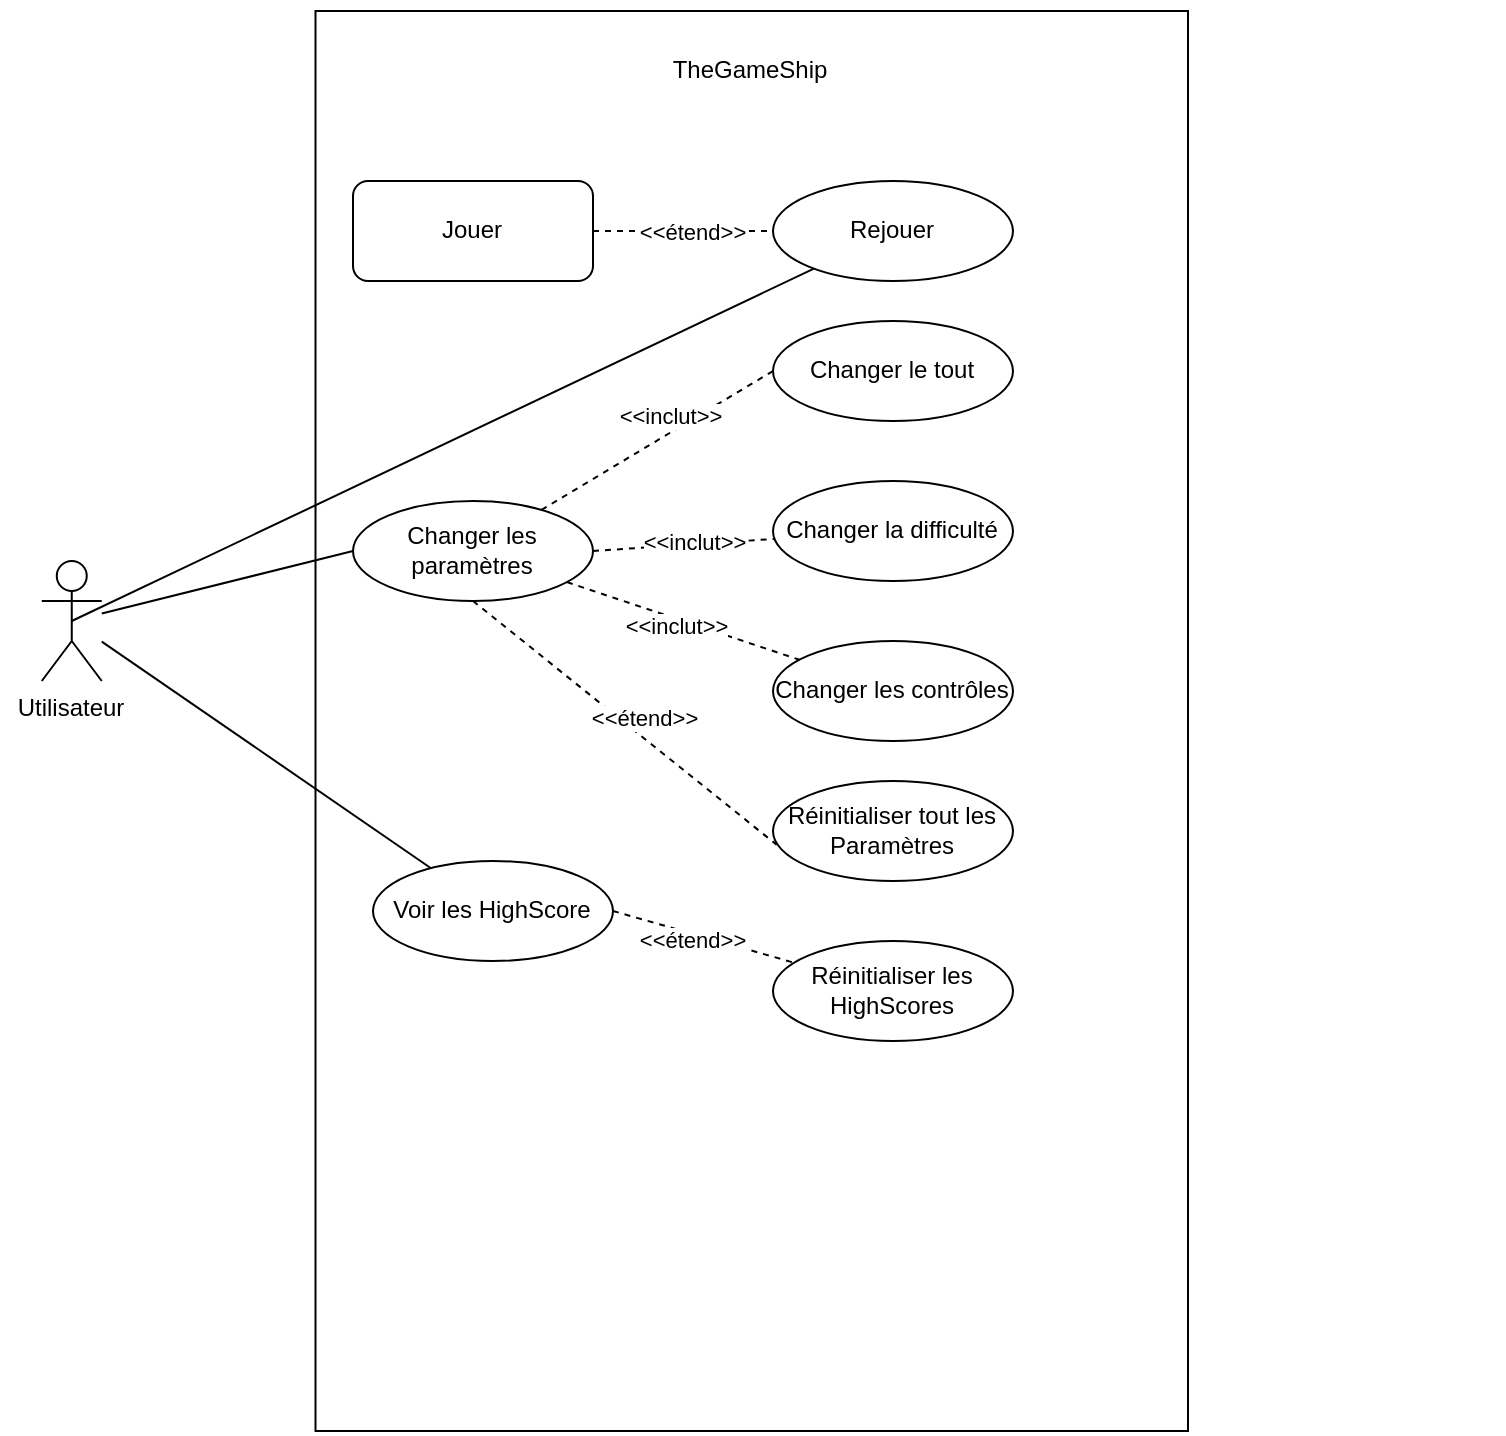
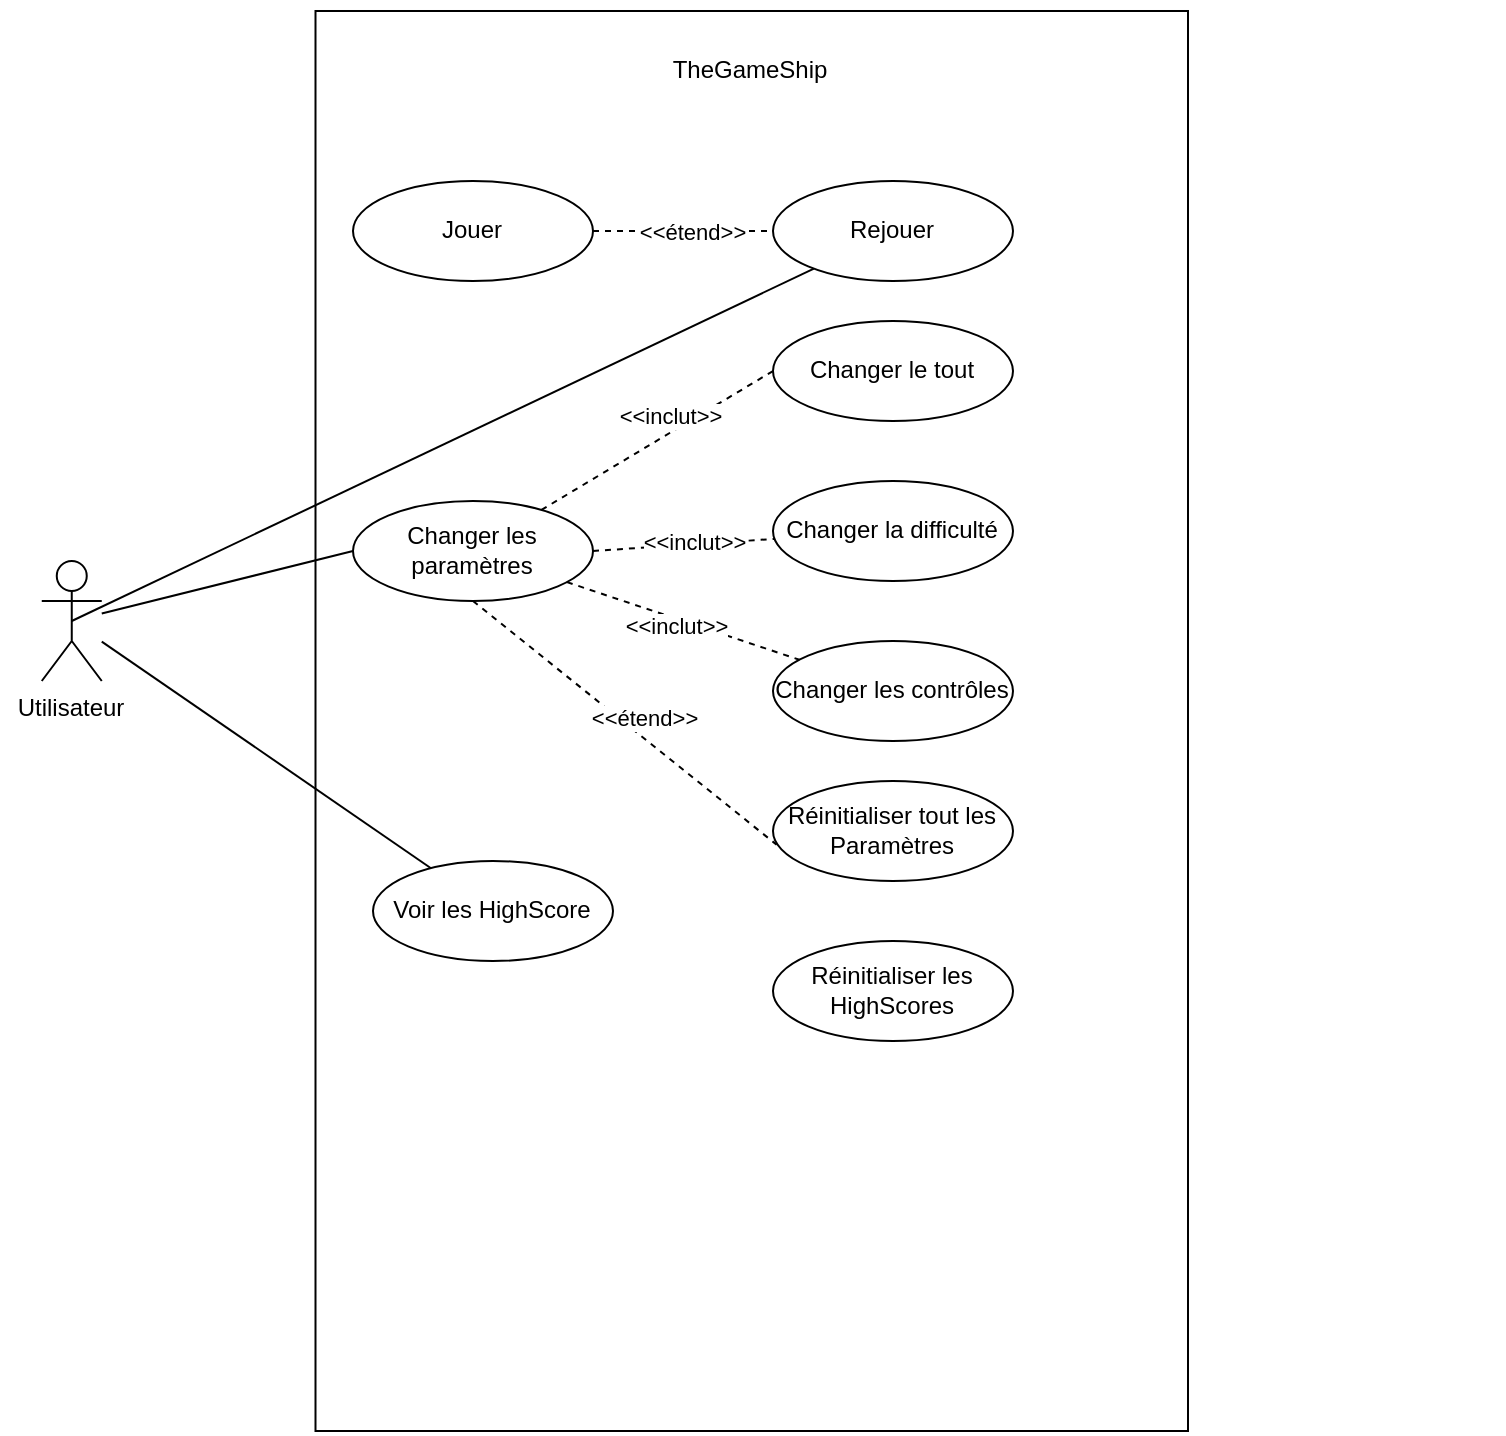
  <mxCell id="0" />
  <mxCell id="1" parent="0" />
  <mxCell id="2" value="" style="rounded=0;whiteSpace=wrap;html=1;rotation=90;" vertex="1" parent="1"><mxGeometry x="20.38" y="141.88" width="710" height="436.25" as="geometry" /></mxCell>
  <mxCell id="3" value="&lt;div&gt;Utilisateur&lt;/div&gt;" style="shape=umlActor;verticalLabelPosition=bottom;verticalAlign=top;html=1;outlineConnect=0;" vertex="1" parent="1"><mxGeometry x="20.38" y="280" width="30" height="60" as="geometry" /></mxCell>
  <mxCell id="4" value="TheGameShip" style="text;html=1;strokeColor=none;fillColor=none;align=center;verticalAlign=middle;whiteSpace=wrap;rounded=0;" vertex="1" parent="1"><mxGeometry x="345.38" y="20" width="60" height="30" as="geometry" /></mxCell>
- <mxCell id="5" value="Jouer" style="whiteSpace=wrap;html=1;rounded=1;" vertex="1" parent="1"><mxGeometry x="176" y="90" width="120" height="50" as="geometry" /></mxCell>
+ <mxCell id="5" value="Jouer" style="ellipse;whiteSpace=wrap;html=1;" vertex="1" parent="1"><mxGeometry x="176" y="90" width="120" height="50" as="geometry" /></mxCell>
  <mxCell id="6" value="Changer les paramètres" style="ellipse;whiteSpace=wrap;html=1;" vertex="1" parent="1"><mxGeometry x="176" y="250" width="120" height="50" as="geometry" /></mxCell>
  <mxCell id="7" value="Voir les HighScore" style="ellipse;whiteSpace=wrap;html=1;" vertex="1" parent="1"><mxGeometry x="186" y="430" width="120" height="50" as="geometry" /></mxCell>
  <mxCell id="8" value="Changer le tout" style="ellipse;whiteSpace=wrap;html=1;" vertex="1" parent="1"><mxGeometry x="386" y="160" width="120" height="50" as="geometry" /></mxCell>
  <mxCell id="9" value="Changer la difficulté" style="ellipse;whiteSpace=wrap;html=1;" vertex="1" parent="1"><mxGeometry x="386" y="240" width="120" height="50" as="geometry" /></mxCell>
  <mxCell id="10" value="Changer les contrôles" style="ellipse;whiteSpace=wrap;html=1;" vertex="1" parent="1"><mxGeometry x="386" y="320" width="120" height="50" as="geometry" /></mxCell>
  <mxCell id="11" value="" style="endArrow=none;html=1;rounded=0;" edge="1" parent="1" source="3" target="7"><mxGeometry width="50" height="50" relative="1" as="geometry"><mxPoint x="326" y="370" as="sourcePoint" /><mxPoint x="376" y="320" as="targetPoint" /></mxGeometry></mxCell>
  <mxCell id="12" value="" style="endArrow=none;html=1;rounded=0;entryX=0;entryY=0.5;entryDx=0;entryDy=0;" edge="1" parent="1" source="3" target="6"><mxGeometry width="50" height="50" relative="1" as="geometry"><mxPoint x="326" y="370" as="sourcePoint" /><mxPoint x="376" y="320" as="targetPoint" /></mxGeometry></mxCell>
  <mxCell id="13" value="" style="endArrow=none;html=1;rounded=0;exitX=0.5;exitY=0.5;exitDx=0;exitDy=0;exitPerimeter=0;" edge="1" parent="1" source="3" target="14"><mxGeometry width="50" height="50" relative="1" as="geometry"><mxPoint x="326" y="370" as="sourcePoint" /><mxPoint x="376" y="320" as="targetPoint" /></mxGeometry></mxCell>
  <mxCell id="14" value="Rejouer" style="ellipse;whiteSpace=wrap;html=1;" vertex="1" parent="1"><mxGeometry x="386" y="90" width="120" height="50" as="geometry" /></mxCell>
  <mxCell id="15" value="" style="endArrow=none;dashed=1;html=1;rounded=0;" edge="1" parent="1" source="6" target="10"><mxGeometry width="50" height="50" relative="1" as="geometry"><mxPoint x="326" y="400" as="sourcePoint" /><mxPoint x="376" y="350" as="targetPoint" /></mxGeometry></mxCell>
  <mxCell id="16" value="&amp;lt;&amp;lt;inclut&amp;gt;&amp;gt;" style="edgeLabel;html=1;align=center;verticalAlign=middle;resizable=0;points=[];" vertex="1" connectable="0" parent="15"><mxGeometry x="-0.304" relative="1" as="geometry"><mxPoint x="14" y="8" as="offset" /></mxGeometry></mxCell>
  <mxCell id="17" value="" style="endArrow=none;dashed=1;html=1;rounded=0;exitX=1;exitY=0.5;exitDx=0;exitDy=0;" edge="1" parent="1" source="6" target="9"><mxGeometry width="50" height="50" relative="1" as="geometry"><mxPoint x="326" y="340" as="sourcePoint" /><mxPoint x="376" y="290" as="targetPoint" /></mxGeometry></mxCell>
  <mxCell id="18" value="&amp;lt;&amp;lt;inclut&amp;gt;&amp;gt;" style="edgeLabel;html=1;align=center;verticalAlign=middle;resizable=0;points=[];" vertex="1" connectable="0" parent="17"><mxGeometry x="-0.225" y="-3" relative="1" as="geometry"><mxPoint x="15" y="-5" as="offset" /></mxGeometry></mxCell>
  <mxCell id="19" value="" style="endArrow=none;dashed=1;html=1;rounded=0;exitX=1;exitY=0.5;exitDx=0;exitDy=0;entryX=0;entryY=0.5;entryDx=0;entryDy=0;" edge="1" parent="1" source="5" target="14"><mxGeometry width="50" height="50" relative="1" as="geometry"><mxPoint x="326" y="340" as="sourcePoint" /><mxPoint x="376" y="290" as="targetPoint" /></mxGeometry></mxCell>
  <mxCell id="20" value="&amp;lt;&amp;lt;étend&amp;gt;&amp;gt;" style="edgeLabel;html=1;align=center;verticalAlign=middle;resizable=0;points=[];" vertex="1" connectable="0" parent="19"><mxGeometry x="-0.244" y="-2" relative="1" as="geometry"><mxPoint x="15" y="-2" as="offset" /></mxGeometry></mxCell>
  <mxCell id="21" value="" style="endArrow=none;dashed=1;html=1;rounded=0;entryX=0;entryY=0.5;entryDx=0;entryDy=0;" edge="1" parent="1" source="6" target="8"><mxGeometry width="50" height="50" relative="1" as="geometry"><mxPoint x="326" y="340" as="sourcePoint" /><mxPoint x="376" y="290" as="targetPoint" /></mxGeometry></mxCell>
  <mxCell id="22" value="&amp;lt;&amp;lt;inclut&amp;gt;&amp;gt;" style="edgeLabel;html=1;align=center;verticalAlign=middle;resizable=0;points=[];" vertex="1" connectable="0" parent="21"><mxGeometry x="0.359" y="-1" relative="1" as="geometry"><mxPoint x="-15" as="offset" /></mxGeometry></mxCell>
  <mxCell id="23" value="Réinitialiser les HighScores" style="ellipse;whiteSpace=wrap;html=1;" vertex="1" parent="1"><mxGeometry x="386" y="470" width="120" height="50" as="geometry" /></mxCell>
- <mxCell id="24" value="" style="endArrow=none;dashed=1;html=1;rounded=0;exitX=1;exitY=0.5;exitDx=0;exitDy=0;" edge="1" parent="1" source="7" target="23"><mxGeometry width="50" height="50" relative="1" as="geometry"><mxPoint x="356" y="330" as="sourcePoint" /><mxPoint x="406" y="280" as="targetPoint" /></mxGeometry></mxCell>
- <mxCell id="25" value="&amp;lt;&amp;lt;étend&amp;gt;&amp;gt;" style="edgeLabel;html=1;align=center;verticalAlign=middle;resizable=0;points=[];" vertex="1" connectable="0" parent="24"><mxGeometry x="-0.398" y="-2" relative="1" as="geometry"><mxPoint x="13" y="5" as="offset" /></mxGeometry></mxCell>
  <mxCell id="26" value="Réinitialiser tout les Paramètres" style="ellipse;whiteSpace=wrap;html=1;" vertex="1" parent="1"><mxGeometry x="386" y="390" width="120" height="50" as="geometry" /></mxCell>
  <mxCell id="27" value="" style="endArrow=none;dashed=1;html=1;rounded=0;exitX=0.5;exitY=1;exitDx=0;exitDy=0;entryX=0.015;entryY=0.637;entryDx=0;entryDy=0;entryPerimeter=0;" edge="1" parent="1" source="6" target="26"><mxGeometry width="50" height="50" relative="1" as="geometry"><mxPoint x="356" y="420" as="sourcePoint" /><mxPoint x="406" y="370" as="targetPoint" /></mxGeometry></mxCell>
  <mxCell id="28" value="&amp;lt;&amp;lt;étend&amp;gt;&amp;gt;" style="edgeLabel;html=1;align=center;verticalAlign=middle;resizable=0;points=[];" vertex="1" connectable="0" parent="27"><mxGeometry x="0.14" y="-1" relative="1" as="geometry"><mxPoint y="-12" as="offset" /></mxGeometry></mxCell>
